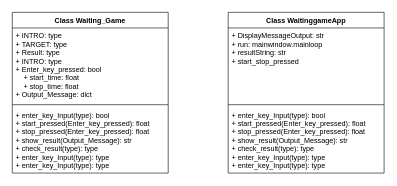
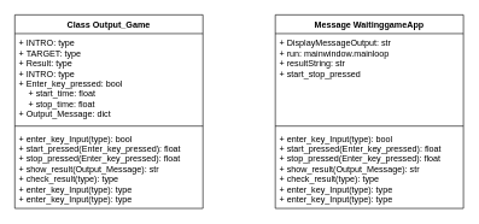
  <mxCell id="0" />
  <mxCell id="1" parent="0" />
- <mxCell id="2" value="Class Waiting_Game" style="swimlane;fontStyle=1;align=center;verticalAlign=top;childLayout=stackLayout;horizontal=1;startSize=26;horizontalStack=0;resizeParent=1;resizeParentMax=0;resizeLast=0;collapsible=1;marginBottom=0;" vertex="1" parent="1"><mxGeometry x="20" y="20" width="260" height="268" as="geometry" /></mxCell>
+ <mxCell id="2" value="Class Output_Game" style="swimlane;fontStyle=1;align=center;verticalAlign=top;childLayout=stackLayout;horizontal=1;startSize=26;horizontalStack=0;resizeParent=1;resizeParentMax=0;resizeLast=0;collapsible=1;marginBottom=0;" vertex="1" parent="1"><mxGeometry x="20" y="20" width="260" height="268" as="geometry" /></mxCell>
  <mxCell id="3" value="+ INTRO: type&#10;+ TARGET: type&#10;+ Result: type&#10;+ INTRO: type&#10;+ Enter_key_pressed: bool&#10;    + start_time: float&#10;    + stop_time: float&#10;+ Output_Message: dict" style="text;strokeColor=none;fillColor=none;align=left;verticalAlign=top;spacingLeft=4;spacingRight=4;overflow=hidden;rotatable=0;points=[[0,0.5],[1,0.5]];portConstraint=eastwest;" vertex="1" parent="2"><mxGeometry y="26" width="260" height="124" as="geometry" /></mxCell>
  <mxCell id="4" value="" style="line;strokeWidth=1;fillColor=none;align=left;verticalAlign=middle;spacingTop=-1;spacingLeft=3;spacingRight=3;rotatable=0;labelPosition=right;points=[];portConstraint=eastwest;" vertex="1" parent="2"><mxGeometry y="150" width="260" height="8" as="geometry" /></mxCell>
  <mxCell id="5" value="+ enter_key_Input(type): bool&#10;+ start_pressed(Enter_key_pressed): float&#10;+ stop_pressed(Enter_key_pressed): float&#10;+ show_result(Output_Message): str&#10;+ check_result(type): type&#10;+ enter_key_Input(type): type&#10;+ enter_key_Input(type): type" style="text;strokeColor=none;fillColor=none;align=left;verticalAlign=top;spacingLeft=4;spacingRight=4;overflow=hidden;rotatable=0;points=[[0,0.5],[1,0.5]];portConstraint=eastwest;" vertex="1" parent="2"><mxGeometry y="158" width="260" height="110" as="geometry" /></mxCell>
- <mxCell id="6" value="Class WaitinggameApp" style="swimlane;fontStyle=1;align=center;verticalAlign=top;childLayout=stackLayout;horizontal=1;startSize=26;horizontalStack=0;resizeParent=1;resizeParentMax=0;resizeLast=0;collapsible=1;marginBottom=0;" vertex="1" parent="1"><mxGeometry x="380" y="20" width="260" height="268" as="geometry" /></mxCell>
+ <mxCell id="6" value="Message WaitinggameApp" style="swimlane;fontStyle=1;align=center;verticalAlign=top;childLayout=stackLayout;horizontal=1;startSize=26;horizontalStack=0;resizeParent=1;resizeParentMax=0;resizeLast=0;collapsible=1;marginBottom=0;" vertex="1" parent="1"><mxGeometry x="380" y="20" width="260" height="268" as="geometry" /></mxCell>
  <mxCell id="7" value="+ DisplayMessageOutput: str&#10;+ run: mainwindow.mainloop&#10;+ resultString: str&#10;+ start_stop_pressed" style="text;strokeColor=none;fillColor=none;align=left;verticalAlign=top;spacingLeft=4;spacingRight=4;overflow=hidden;rotatable=0;points=[[0,0.5],[1,0.5]];portConstraint=eastwest;" vertex="1" parent="6"><mxGeometry y="26" width="260" height="124" as="geometry" /></mxCell>
  <mxCell id="8" value="" style="line;strokeWidth=1;fillColor=none;align=left;verticalAlign=middle;spacingTop=-1;spacingLeft=3;spacingRight=3;rotatable=0;labelPosition=right;points=[];portConstraint=eastwest;" vertex="1" parent="6"><mxGeometry y="150" width="260" height="8" as="geometry" /></mxCell>
  <mxCell id="9" value="+ enter_key_Input(type): bool&#10;+ start_pressed(Enter_key_pressed): float&#10;+ stop_pressed(Enter_key_pressed): float&#10;+ show_result(Output_Message): str&#10;+ check_result(type): type&#10;+ enter_key_Input(type): type&#10;+ enter_key_Input(type): type" style="text;strokeColor=none;fillColor=none;align=left;verticalAlign=top;spacingLeft=4;spacingRight=4;overflow=hidden;rotatable=0;points=[[0,0.5],[1,0.5]];portConstraint=eastwest;" vertex="1" parent="6"><mxGeometry y="158" width="260" height="110" as="geometry" /></mxCell>
